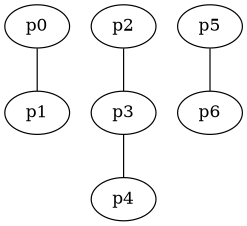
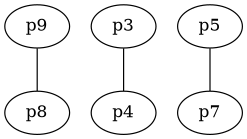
  graph {
-   p0
-   p1
-   p2
+   p0 [label=p9]
+   p1 [label=p8]
    p3
    p4
    p5
-   p6
+   p6 [label=p7]
    p0 -- p1
-   p2 -- p3
    p3 -- p4
    p5 -- p6
  }
